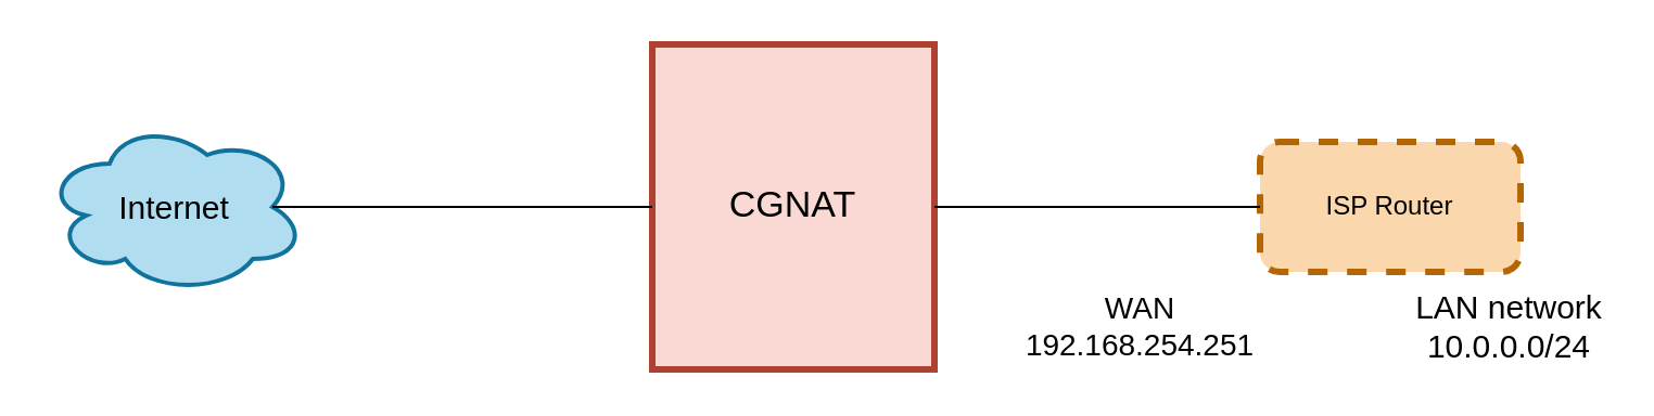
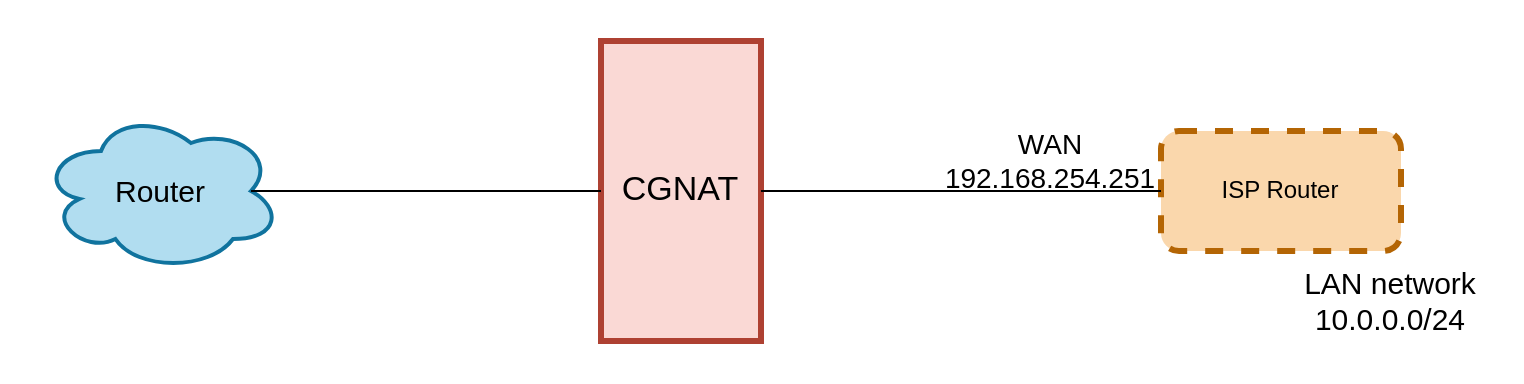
  <mxCell id="0" />
  <mxCell id="1" parent="0" />
- <mxCell id="2" value="&lt;font style=&quot;font-size: 15px;&quot;&gt;Internet&lt;/font&gt;" style="ellipse;shape=cloud;whiteSpace=wrap;html=1;fillColor=#b1ddf0;strokeColor=#10739e;strokeWidth=2;" vertex="1" parent="1"><mxGeometry x="20" y="55" width="120" height="80" as="geometry" /></mxCell>
+ <mxCell id="2" value="&lt;font style=&quot;font-size: 15px;&quot;&gt;Router&lt;/font&gt;" style="ellipse;shape=cloud;whiteSpace=wrap;html=1;fillColor=#b1ddf0;strokeColor=#10739e;strokeWidth=2;" vertex="1" parent="1"><mxGeometry x="20" y="55" width="120" height="80" as="geometry" /></mxCell>
  <mxCell id="3" value="ISP Router" style="rounded=1;whiteSpace=wrap;html=1;fillColor=#fad7ac;strokeColor=#b46504;strokeWidth=3;dashed=1;" vertex="1" parent="1"><mxGeometry x="580" y="65" width="120" height="60" as="geometry" /></mxCell>
- <mxCell id="4" value="&lt;font style=&quot;font-size: 17px;&quot;&gt;CGNAT&lt;/font&gt;" style="rounded=0;whiteSpace=wrap;html=1;fillColor=#fad9d5;strokeColor=#ae4132;strokeWidth=3;" vertex="1" parent="1"><mxGeometry x="300" y="20" width="130" height="150" as="geometry" /></mxCell>
+ <mxCell id="4" value="&lt;font style=&quot;font-size: 17px;&quot;&gt;CGNAT&lt;/font&gt;" style="rounded=0;whiteSpace=wrap;html=1;fillColor=#fad9d5;strokeColor=#ae4132;strokeWidth=3;" vertex="1" parent="1"><mxGeometry x="300" y="20" width="80" height="150" as="geometry" /></mxCell>
  <mxCell id="5" value="" style="endArrow=none;html=1;rounded=0;entryX=0;entryY=0.5;entryDx=0;entryDy=0;exitX=1;exitY=0.5;exitDx=0;exitDy=0;" edge="1" parent="1" source="4" target="3"><mxGeometry width="50" height="50" relative="1" as="geometry"><mxPoint x="410" y="405" as="sourcePoint" /><mxPoint x="460" y="355" as="targetPoint" /></mxGeometry></mxCell>
  <mxCell id="6" value="" style="endArrow=none;html=1;rounded=0;entryX=0;entryY=0.5;entryDx=0;entryDy=0;exitX=0.875;exitY=0.5;exitDx=0;exitDy=0;exitPerimeter=0;" edge="1" parent="1" source="2" target="4"><mxGeometry width="50" height="50" relative="1" as="geometry"><mxPoint x="410" y="405" as="sourcePoint" /><mxPoint x="460" y="355" as="targetPoint" /></mxGeometry></mxCell>
- <mxCell id="7" value="&lt;div&gt;&lt;font style=&quot;font-size: 14px;&quot;&gt;WAN&lt;/font&gt;&lt;/div&gt;&lt;div&gt;&lt;font style=&quot;font-size: 14px;&quot;&gt;192.168.254.251&lt;/font&gt;&lt;/div&gt;" style="text;html=1;align=center;verticalAlign=middle;whiteSpace=wrap;rounded=0;" vertex="1" parent="1"><mxGeometry x="470" y="135" width="110" height="30" as="geometry" /></mxCell>
+ <mxCell id="7" value="&lt;div&gt;&lt;font style=&quot;font-size: 14px;&quot;&gt;WAN&lt;/font&gt;&lt;/div&gt;&lt;div&gt;&lt;font style=&quot;font-size: 14px;&quot;&gt;192.168.254.251&lt;/font&gt;&lt;/div&gt;" style="text;html=1;align=center;verticalAlign=middle;whiteSpace=wrap;rounded=0;" vertex="1" parent="1"><mxGeometry x="470" y="65" width="110" height="30" as="geometry" /></mxCell>
  <mxCell id="8" value="&lt;div&gt;&lt;font style=&quot;font-size: 15px;&quot;&gt;LAN network&lt;/font&gt;&lt;/div&gt;&lt;div&gt;&lt;font style=&quot;font-size: 15px;&quot;&gt;10.0.0.0/24&lt;/font&gt;&lt;/div&gt;" style="text;html=1;align=center;verticalAlign=middle;whiteSpace=wrap;rounded=0;" vertex="1" parent="1"><mxGeometry x="650" y="135" width="90" height="30" as="geometry" /></mxCell>
